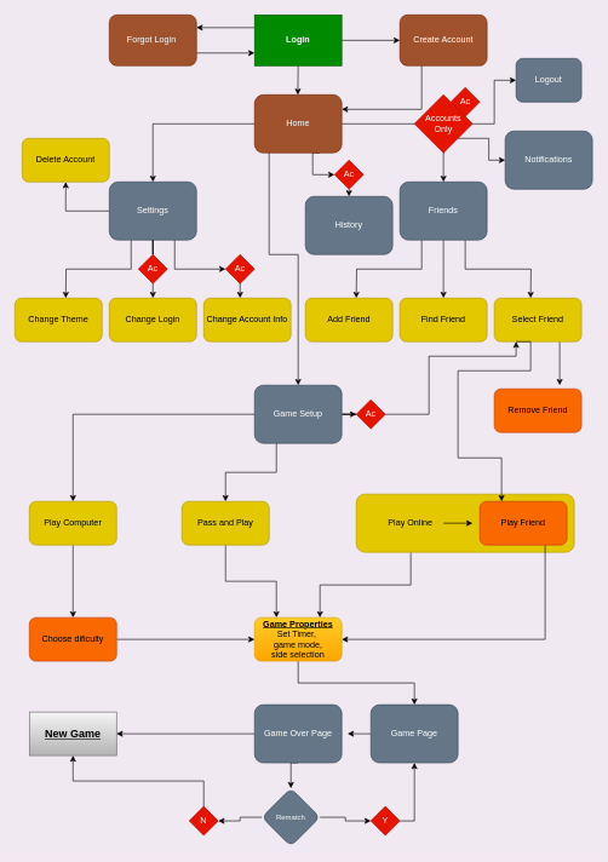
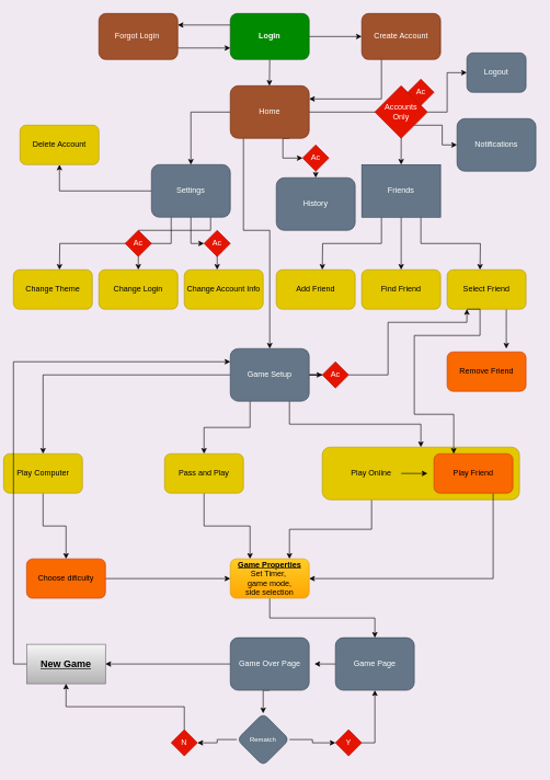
  <mxCell id="0" />
  <mxCell id="1" parent="0" />
  <mxCell id="2" value="" style="edgeStyle=orthogonalEdgeStyle;rounded=0;orthogonalLoop=1;jettySize=auto;html=1;" parent="1" source="5" target="7" edge="1"><mxGeometry relative="1" as="geometry" /></mxCell>
  <mxCell id="3" style="edgeStyle=orthogonalEdgeStyle;rounded=0;orthogonalLoop=1;jettySize=auto;html=1;exitX=0.5;exitY=1;exitDx=0;exitDy=0;entryX=0.5;entryY=0;entryDx=0;entryDy=0;" parent="1" source="5" edge="1"><mxGeometry relative="1" as="geometry"><mxPoint x="409.5" y="130" as="targetPoint" /></mxGeometry></mxCell>
  <mxCell id="4" style="edgeStyle=orthogonalEdgeStyle;rounded=0;orthogonalLoop=1;jettySize=auto;html=1;exitX=0;exitY=0.25;exitDx=0;exitDy=0;entryX=1;entryY=0.25;entryDx=0;entryDy=0;" parent="1" source="5" target="9" edge="1"><mxGeometry relative="1" as="geometry" /></mxCell>
- <mxCell id="5" value="Login" style="whiteSpace=wrap;html=1;fontSize=12;glass=0;strokeWidth=1;shadow=0;fontStyle=1;fillColor=#008a00;fontColor=#ffffff;strokeColor=#005700;rounded=0;" parent="1" vertex="1"><mxGeometry x="350" y="20" width="120" height="70" as="geometry" /></mxCell>
+ <mxCell id="5" value="Login" style="rounded=1;whiteSpace=wrap;html=1;fontSize=12;glass=0;strokeWidth=1;shadow=0;fontStyle=1;fillColor=#008a00;fontColor=#ffffff;strokeColor=#005700;" parent="1" vertex="1"><mxGeometry x="350" y="20" width="120" height="70" as="geometry" /></mxCell>
  <mxCell id="6" style="edgeStyle=orthogonalEdgeStyle;rounded=0;orthogonalLoop=1;jettySize=auto;html=1;exitX=0.25;exitY=1;exitDx=0;exitDy=0;entryX=1;entryY=0.25;entryDx=0;entryDy=0;fontSize=12;" parent="1" source="7" target="14" edge="1"><mxGeometry relative="1" as="geometry" /></mxCell>
  <mxCell id="7" value="Create Account" style="rounded=1;whiteSpace=wrap;html=1;fontSize=12;glass=0;strokeWidth=1;shadow=0;fillColor=#a0522d;fontColor=#ffffff;strokeColor=#6D1F00;" parent="1" vertex="1"><mxGeometry x="550" y="20" width="120" height="70" as="geometry" /></mxCell>
  <mxCell id="8" style="edgeStyle=orthogonalEdgeStyle;rounded=0;orthogonalLoop=1;jettySize=auto;html=1;exitX=1;exitY=0.75;exitDx=0;exitDy=0;entryX=0;entryY=0.75;entryDx=0;entryDy=0;" parent="1" source="9" target="5" edge="1"><mxGeometry relative="1" as="geometry" /></mxCell>
  <mxCell id="9" value="Forgot Login&amp;nbsp;" style="rounded=1;whiteSpace=wrap;html=1;fontSize=12;glass=0;strokeWidth=1;shadow=0;fillColor=#a0522d;fontColor=#ffffff;strokeColor=#6D1F00;" parent="1" vertex="1"><mxGeometry x="150" y="20" width="120" height="70" as="geometry" /></mxCell>
  <mxCell id="10" value="" style="edgeStyle=orthogonalEdgeStyle;rounded=0;orthogonalLoop=1;jettySize=auto;html=1;" parent="1" source="14" target="18" edge="1"><mxGeometry relative="1" as="geometry" /></mxCell>
  <mxCell id="11" value="" style="edgeStyle=orthogonalEdgeStyle;rounded=0;orthogonalLoop=1;jettySize=auto;html=1;" parent="1" source="14" target="23" edge="1"><mxGeometry relative="1" as="geometry"><Array as="points"><mxPoint x="370" y="350" /><mxPoint x="410" y="350" /></Array></mxGeometry></mxCell>
  <mxCell id="12" style="edgeStyle=orthogonalEdgeStyle;rounded=0;orthogonalLoop=1;jettySize=auto;html=1;exitX=0;exitY=0.5;exitDx=0;exitDy=0;entryX=0.5;entryY=0;entryDx=0;entryDy=0;" parent="1" source="14" target="29" edge="1"><mxGeometry relative="1" as="geometry" /></mxCell>
  <mxCell id="13" style="edgeStyle=orthogonalEdgeStyle;rounded=0;orthogonalLoop=1;jettySize=auto;html=1;exitX=0.75;exitY=1;exitDx=0;exitDy=0;fontSize=12;" parent="1" source="14" target="57" edge="1"><mxGeometry relative="1" as="geometry"><mxPoint x="430" y="250" as="targetPoint" /><Array as="points"><mxPoint x="430" y="210" /><mxPoint x="430" y="240" /></Array></mxGeometry></mxCell>
  <mxCell id="14" value="Home" style="rounded=1;whiteSpace=wrap;html=1;fillColor=#A0522D;fontColor=#ffffff;strokeColor=#6D1F00;" parent="1" vertex="1"><mxGeometry x="350" y="130" width="120" height="80" as="geometry" /></mxCell>
  <mxCell id="15" style="edgeStyle=orthogonalEdgeStyle;rounded=0;orthogonalLoop=1;jettySize=auto;html=1;exitX=0.25;exitY=1;exitDx=0;exitDy=0;" parent="1" source="18" edge="1"><mxGeometry relative="1" as="geometry"><mxPoint x="490" y="410" as="targetPoint" /></mxGeometry></mxCell>
  <mxCell id="16" style="edgeStyle=orthogonalEdgeStyle;rounded=0;orthogonalLoop=1;jettySize=auto;html=1;" parent="1" source="18" edge="1"><mxGeometry relative="1" as="geometry"><mxPoint x="610" y="410" as="targetPoint" /></mxGeometry></mxCell>
  <mxCell id="17" style="edgeStyle=orthogonalEdgeStyle;rounded=0;orthogonalLoop=1;jettySize=auto;html=1;exitX=0.75;exitY=1;exitDx=0;exitDy=0;" parent="1" source="18" edge="1"><mxGeometry relative="1" as="geometry"><mxPoint x="730" y="410" as="targetPoint" /></mxGeometry></mxCell>
- <mxCell id="18" value="Friends" style="rounded=1;whiteSpace=wrap;html=1;fillColor=#647687;fontColor=#ffffff;strokeColor=#314354;" parent="1" vertex="1"><mxGeometry x="550" y="250" width="120" height="80" as="geometry" /></mxCell>
+ <mxCell id="18" value="Friends" style="whiteSpace=wrap;html=1;fillColor=#647687;fontColor=#ffffff;strokeColor=#314354;rounded=0;" parent="1" vertex="1"><mxGeometry x="550" y="250" width="120" height="80" as="geometry" /></mxCell>
  <mxCell id="19" value="" style="edgeStyle=orthogonalEdgeStyle;rounded=0;orthogonalLoop=1;jettySize=auto;html=1;" parent="1" source="23" target="42" edge="1"><mxGeometry relative="1" as="geometry" /></mxCell>
  <mxCell id="20" value="" style="edgeStyle=orthogonalEdgeStyle;rounded=0;orthogonalLoop=1;jettySize=auto;html=1;" parent="1" source="23" target="44" edge="1"><mxGeometry relative="1" as="geometry" /></mxCell>
+ <mxCell id="21" style="edgeStyle=orthogonalEdgeStyle;rounded=0;orthogonalLoop=1;jettySize=auto;html=1;exitX=0.75;exitY=1;exitDx=0;exitDy=0;entryX=0.5;entryY=0;entryDx=0;entryDy=0;fontSize=12;" parent="1" source="23" target="46" edge="1"><mxGeometry relative="1" as="geometry" /></mxCell>
  <mxCell id="22" style="edgeStyle=orthogonalEdgeStyle;rounded=0;orthogonalLoop=1;jettySize=auto;html=1;exitX=0.25;exitY=1;exitDx=0;exitDy=0;entryX=0.5;entryY=0;entryDx=0;entryDy=0;fontSize=12;" parent="1" source="23" target="48" edge="1"><mxGeometry relative="1" as="geometry" /></mxCell>
  <mxCell id="23" value="Game Setup" style="rounded=1;whiteSpace=wrap;html=1;fillColor=#647687;fontColor=#ffffff;strokeColor=#314354;" parent="1" vertex="1"><mxGeometry x="350" y="530" width="120" height="80" as="geometry" /></mxCell>
  <mxCell id="24" style="edgeStyle=orthogonalEdgeStyle;rounded=0;orthogonalLoop=1;jettySize=auto;html=1;exitX=0.25;exitY=1;exitDx=0;exitDy=0;" parent="1" source="29" edge="1"><mxGeometry relative="1" as="geometry"><mxPoint x="90" y="410" as="targetPoint" /></mxGeometry></mxCell>
  <mxCell id="25" style="edgeStyle=orthogonalEdgeStyle;rounded=0;orthogonalLoop=1;jettySize=auto;html=1;exitX=0.5;exitY=1;exitDx=0;exitDy=0;startArrow=none;" parent="1" source="53" edge="1"><mxGeometry relative="1" as="geometry"><mxPoint x="210" y="410" as="targetPoint" /></mxGeometry></mxCell>
  <mxCell id="26" style="edgeStyle=orthogonalEdgeStyle;rounded=0;orthogonalLoop=1;jettySize=auto;html=1;exitX=0.75;exitY=1;exitDx=0;exitDy=0;startArrow=none;" parent="1" source="51" edge="1"><mxGeometry relative="1" as="geometry"><mxPoint x="330" y="410" as="targetPoint" /></mxGeometry></mxCell>
  <mxCell id="27" style="edgeStyle=orthogonalEdgeStyle;rounded=0;orthogonalLoop=1;jettySize=auto;html=1;exitX=0.75;exitY=1;exitDx=0;exitDy=0;entryX=0;entryY=0.5;entryDx=0;entryDy=0;fontSize=6;" parent="1" source="29" target="51" edge="1"><mxGeometry relative="1" as="geometry" /></mxCell>
  <mxCell id="28" style="edgeStyle=orthogonalEdgeStyle;rounded=0;orthogonalLoop=1;jettySize=auto;html=1;exitX=0;exitY=0.5;exitDx=0;exitDy=0;strokeColor=#000000;fontSize=15;fontColor=#000000;entryX=0.5;entryY=1;entryDx=0;entryDy=0;" parent="1" source="29" target="78" edge="1"><mxGeometry relative="1" as="geometry"><mxPoint x="110" y="289.846" as="targetPoint" /></mxGeometry></mxCell>
- <mxCell id="29" value="Settings" style="rounded=1;whiteSpace=wrap;html=1;fillColor=#647687;fontColor=#ffffff;strokeColor=#314354;" parent="1" vertex="1"><mxGeometry x="150" y="250" width="120" height="80" as="geometry" /></mxCell>
+ <mxCell id="29" value="Settings" style="rounded=1;whiteSpace=wrap;html=1;fillColor=#647687;fontColor=#ffffff;strokeColor=#314354;" parent="1" vertex="1"><mxGeometry x="230" y="250" width="120" height="80" as="geometry" /></mxCell>
  <mxCell id="30" value="" style="edgeStyle=orthogonalEdgeStyle;rounded=0;orthogonalLoop=1;jettySize=auto;html=1;" parent="1" source="32" target="50" edge="1"><mxGeometry relative="1" as="geometry" /></mxCell>
  <mxCell id="31" style="edgeStyle=orthogonalEdgeStyle;rounded=0;orthogonalLoop=1;jettySize=auto;html=1;exitX=1;exitY=1;exitDx=0;exitDy=0;entryX=0;entryY=0.5;entryDx=0;entryDy=0;strokeColor=#000000;fontSize=15;fontColor=#000000;" parent="1" source="32" target="77" edge="1"><mxGeometry relative="1" as="geometry" /></mxCell>
  <mxCell id="32" value="Accounts&lt;br&gt;Only" style="rhombus;whiteSpace=wrap;html=1;fillColor=#e51400;fontColor=#ffffff;strokeColor=#B20000;" parent="1" vertex="1"><mxGeometry x="570" y="130" width="80" height="80" as="geometry" /></mxCell>
  <mxCell id="33" value="Add Friend" style="rounded=1;whiteSpace=wrap;html=1;fillColor=#e3c800;fontColor=#000000;strokeColor=#B09500;" parent="1" vertex="1"><mxGeometry x="420" y="410" width="120" height="60" as="geometry" /></mxCell>
  <mxCell id="34" value="Find Friend" style="rounded=1;whiteSpace=wrap;html=1;fillColor=#e3c800;fontColor=#000000;strokeColor=#B09500;" parent="1" vertex="1"><mxGeometry x="550" y="410" width="120" height="60" as="geometry" /></mxCell>
  <mxCell id="35" style="edgeStyle=orthogonalEdgeStyle;rounded=0;orthogonalLoop=1;jettySize=auto;html=1;exitX=0.75;exitY=1;exitDx=0;exitDy=0;" parent="1" source="36" edge="1"><mxGeometry relative="1" as="geometry"><mxPoint x="770" y="530" as="targetPoint" /></mxGeometry></mxCell>
  <mxCell id="36" value="Select Friend" style="rounded=1;whiteSpace=wrap;html=1;fillColor=#e3c800;fontColor=#000000;strokeColor=#B09500;" parent="1" vertex="1"><mxGeometry x="680" y="410" width="120" height="60" as="geometry" /></mxCell>
  <mxCell id="37" value="Change Theme" style="rounded=1;whiteSpace=wrap;html=1;fillColor=#e3c800;fontColor=#000000;strokeColor=#B09500;" parent="1" vertex="1"><mxGeometry x="20" y="410" width="120" height="60" as="geometry" /></mxCell>
  <mxCell id="38" value="Change Login" style="rounded=1;whiteSpace=wrap;html=1;fillColor=#e3c800;fontColor=#000000;strokeColor=#B09500;" parent="1" vertex="1"><mxGeometry x="150" y="410" width="120" height="60" as="geometry" /></mxCell>
  <mxCell id="39" value="Change Account Info" style="rounded=1;whiteSpace=wrap;html=1;fillColor=#e3c800;fontColor=#000000;strokeColor=#B09500;" parent="1" vertex="1"><mxGeometry x="280" y="410" width="120" height="60" as="geometry" /></mxCell>
  <mxCell id="40" style="edgeStyle=orthogonalEdgeStyle;rounded=0;orthogonalLoop=1;jettySize=auto;html=1;exitX=0.5;exitY=1;exitDx=0;exitDy=0;" parent="1" edge="1"><mxGeometry relative="1" as="geometry"><mxPoint x="770" y="610" as="sourcePoint" /><mxPoint x="770" y="610" as="targetPoint" /></mxGeometry></mxCell>
  <mxCell id="41" style="edgeStyle=orthogonalEdgeStyle;rounded=0;orthogonalLoop=1;jettySize=auto;html=1;exitX=0.5;exitY=1;exitDx=0;exitDy=0;fontSize=12;fontColor=#FFFFFF;" parent="1" source="42" target="65" edge="1"><mxGeometry relative="1" as="geometry" /></mxCell>
- <mxCell id="42" value="Play Computer" style="rounded=1;whiteSpace=wrap;html=1;fillColor=#e3c800;fontColor=#000000;strokeColor=#B09500;" parent="1" vertex="1"><mxGeometry x="40" y="690" width="120" height="60" as="geometry" /></mxCell>
+ <mxCell id="42" value="Play Computer" style="rounded=1;whiteSpace=wrap;html=1;fillColor=#e3c800;fontColor=#000000;strokeColor=#B09500;" parent="1" vertex="1"><mxGeometry x="5" y="690" width="120" height="60" as="geometry" /></mxCell>
  <mxCell id="43" style="edgeStyle=orthogonalEdgeStyle;rounded=0;orthogonalLoop=1;jettySize=auto;html=1;entryX=0.25;entryY=1;entryDx=0;entryDy=0;" parent="1" source="44" target="36" edge="1"><mxGeometry relative="1" as="geometry"><mxPoint x="600" y="490" as="targetPoint" /><Array as="points"><mxPoint x="590" y="570" /><mxPoint x="590" y="490" /><mxPoint x="710" y="490" /></Array></mxGeometry></mxCell>
  <mxCell id="44" value="Ac" style="rhombus;whiteSpace=wrap;html=1;fillColor=#e51400;fontColor=#ffffff;strokeColor=#B20000;" parent="1" vertex="1"><mxGeometry x="490" y="550" width="40" height="40" as="geometry" /></mxCell>
  <mxCell id="45" style="edgeStyle=orthogonalEdgeStyle;rounded=0;orthogonalLoop=1;jettySize=auto;html=1;exitX=0.25;exitY=1;exitDx=0;exitDy=0;entryX=0.75;entryY=0;entryDx=0;entryDy=0;fontSize=12;fontColor=#FFFFFF;" parent="1" source="46" target="67" edge="1"><mxGeometry relative="1" as="geometry" /></mxCell>
  <mxCell id="46" value="Play Online" style="rounded=1;whiteSpace=wrap;html=1;fillColor=#e3c800;fontColor=#000000;strokeColor=#B09500;align=left;spacingLeft=42;" parent="1" vertex="1"><mxGeometry x="490" y="680" width="300" height="80" as="geometry" /></mxCell>
  <mxCell id="47" style="edgeStyle=orthogonalEdgeStyle;rounded=0;orthogonalLoop=1;jettySize=auto;html=1;exitX=0.5;exitY=1;exitDx=0;exitDy=0;entryX=0.25;entryY=0;entryDx=0;entryDy=0;fontSize=12;fontColor=#FFFFFF;" parent="1" source="48" target="67" edge="1"><mxGeometry relative="1" as="geometry" /></mxCell>
  <mxCell id="48" value="Pass and Play" style="rounded=1;whiteSpace=wrap;html=1;fillColor=#e3c800;fontColor=#000000;strokeColor=#B09500;" parent="1" vertex="1"><mxGeometry x="250" y="690" width="120" height="60" as="geometry" /></mxCell>
  <mxCell id="49" value="Remove Friend" style="rounded=1;whiteSpace=wrap;html=1;fillColor=#fa6800;fontColor=#000000;strokeColor=#C73500;" parent="1" vertex="1"><mxGeometry x="680" y="535" width="120" height="60" as="geometry" /></mxCell>
  <mxCell id="50" value="Logout" style="rounded=1;whiteSpace=wrap;html=1;fillColor=#647687;fontColor=#ffffff;strokeColor=#314354;" parent="1" vertex="1"><mxGeometry x="710" y="80" width="90" height="60" as="geometry" /></mxCell>
  <mxCell id="51" value="&lt;span style=&quot;font-size: 12px;&quot;&gt;Ac&lt;/span&gt;" style="rhombus;whiteSpace=wrap;html=1;fontSize=6;fillColor=#e51400;fontColor=#ffffff;strokeColor=#B20000;" parent="1" vertex="1"><mxGeometry x="310" y="350" width="40" height="40" as="geometry" /></mxCell>
  <mxCell id="52" value="" style="edgeStyle=orthogonalEdgeStyle;rounded=0;orthogonalLoop=1;jettySize=auto;html=1;exitX=0.5;exitY=1;exitDx=0;exitDy=0;endArrow=none;" parent="1" source="29" target="53" edge="1"><mxGeometry relative="1" as="geometry"><mxPoint x="210" y="410" as="targetPoint" /><mxPoint x="210" y="330" as="sourcePoint" /></mxGeometry></mxCell>
  <mxCell id="53" value="&lt;font style=&quot;font-size: 12px;&quot;&gt;Ac&lt;/font&gt;" style="rhombus;whiteSpace=wrap;html=1;fontSize=6;fillColor=#e51400;fontColor=#ffffff;strokeColor=#B20000;" parent="1" vertex="1"><mxGeometry x="190" y="350" width="40" height="40" as="geometry" /></mxCell>
  <mxCell id="54" value="&lt;span style=&quot;font-size: 12px;&quot;&gt;Ac&lt;/span&gt;" style="rhombus;whiteSpace=wrap;html=1;fontSize=6;fillColor=#e51400;fontColor=#ffffff;strokeColor=#B20000;" parent="1" vertex="1"><mxGeometry x="620" y="120" width="40" height="40" as="geometry" /></mxCell>
  <mxCell id="55" value="History" style="rounded=1;whiteSpace=wrap;html=1;fillColor=#647687;fontColor=#ffffff;strokeColor=#314354;" parent="1" vertex="1"><mxGeometry x="420" y="270" width="120" height="80" as="geometry" /></mxCell>
  <mxCell id="56" style="edgeStyle=orthogonalEdgeStyle;rounded=0;orthogonalLoop=1;jettySize=auto;html=1;exitX=0.5;exitY=1;exitDx=0;exitDy=0;entryX=0.5;entryY=0;entryDx=0;entryDy=0;fontSize=12;" parent="1" source="57" target="55" edge="1"><mxGeometry relative="1" as="geometry" /></mxCell>
  <mxCell id="57" value="&lt;span style=&quot;font-size: 12px;&quot;&gt;Ac&lt;/span&gt;" style="rhombus;whiteSpace=wrap;html=1;fontSize=6;fillColor=#e51400;fontColor=#ffffff;strokeColor=#B20000;" parent="1" vertex="1"><mxGeometry x="460" y="220" width="40" height="40" as="geometry" /></mxCell>
  <mxCell id="58" style="edgeStyle=orthogonalEdgeStyle;rounded=0;orthogonalLoop=1;jettySize=auto;html=1;exitX=0.75;exitY=1;exitDx=0;exitDy=0;entryX=1;entryY=0.5;entryDx=0;entryDy=0;fontSize=12;fontColor=#FFFFFF;" parent="1" source="59" target="67" edge="1"><mxGeometry relative="1" as="geometry" /></mxCell>
  <mxCell id="59" value="Play Friend" style="rounded=1;whiteSpace=wrap;html=1;fillColor=#fa6800;fontColor=#000000;strokeColor=#C73500;" parent="1" vertex="1"><mxGeometry x="660" y="690" width="120" height="60" as="geometry" /></mxCell>
  <mxCell id="60" style="edgeStyle=orthogonalEdgeStyle;rounded=0;orthogonalLoop=1;jettySize=auto;html=1;exitX=0.25;exitY=1;exitDx=0;exitDy=0;entryX=0.25;entryY=0;entryDx=0;entryDy=0;" parent="1" source="36" target="59" edge="1"><mxGeometry relative="1" as="geometry"><mxPoint x="690" y="660" as="targetPoint" /><Array as="points"><mxPoint x="730" y="470" /><mxPoint x="730" y="510" /><mxPoint x="630" y="510" /><mxPoint x="630" y="630" /><mxPoint x="690" y="630" /></Array></mxGeometry></mxCell>
  <mxCell id="61" value="" style="endArrow=classic;html=1;rounded=0;fontSize=12;" parent="1" edge="1"><mxGeometry width="50" height="50" relative="1" as="geometry"><mxPoint x="610" y="720" as="sourcePoint" /><mxPoint x="650" y="720" as="targetPoint" /></mxGeometry></mxCell>
  <mxCell id="62" style="edgeStyle=orthogonalEdgeStyle;rounded=0;orthogonalLoop=1;jettySize=auto;html=1;exitX=0;exitY=0.5;exitDx=0;exitDy=0;" parent="1" source="63" edge="1"><mxGeometry relative="1" as="geometry"><mxPoint x="478.143" y="1009.857" as="targetPoint" /></mxGeometry></mxCell>
  <mxCell id="63" value="Game Page" style="rounded=1;whiteSpace=wrap;html=1;fillColor=#647687;fontColor=#ffffff;strokeColor=#314354;" parent="1" vertex="1"><mxGeometry x="510" y="970" width="120" height="80" as="geometry" /></mxCell>
  <mxCell id="64" style="edgeStyle=orthogonalEdgeStyle;rounded=0;orthogonalLoop=1;jettySize=auto;html=1;entryX=0;entryY=0.5;entryDx=0;entryDy=0;strokeColor=#000000;fontSize=15;fontColor=#000000;" parent="1" source="65" target="67" edge="1"><mxGeometry relative="1" as="geometry" /></mxCell>
  <mxCell id="65" value="Choose dificulty" style="rounded=1;whiteSpace=wrap;html=1;strokeColor=#C73500;fontSize=12;fontColor=#000000;fillColor=#fa6800;" parent="1" vertex="1"><mxGeometry x="40" y="850" width="120" height="60" as="geometry" /></mxCell>
  <mxCell id="66" style="edgeStyle=orthogonalEdgeStyle;rounded=0;orthogonalLoop=1;jettySize=auto;html=1;exitX=0.5;exitY=1;exitDx=0;exitDy=0;entryX=0.5;entryY=0;entryDx=0;entryDy=0;fontSize=12;fontColor=#FFFFFF;" parent="1" source="67" target="63" edge="1"><mxGeometry relative="1" as="geometry" /></mxCell>
  <mxCell id="67" value="&lt;b&gt;&lt;u&gt;Game Properties&lt;/u&gt;&lt;/b&gt;&lt;br&gt;Set Timer,&amp;nbsp;&lt;br&gt;game mode,&lt;br&gt;side selection" style="rounded=1;whiteSpace=wrap;html=1;strokeColor=#d79b00;fontSize=12;fillColor=#ffcd28;gradientColor=#ffa500;" parent="1" vertex="1"><mxGeometry x="350" y="850" width="120" height="60" as="geometry" /></mxCell>
  <mxCell id="68" style="edgeStyle=orthogonalEdgeStyle;rounded=0;orthogonalLoop=1;jettySize=auto;html=1;exitX=1;exitY=0.5;exitDx=0;exitDy=0;entryX=0;entryY=0.5;entryDx=0;entryDy=0;fontSize=15;fontColor=#000000;" parent="1" source="70" target="74" edge="1"><mxGeometry relative="1" as="geometry" /></mxCell>
  <mxCell id="69" style="edgeStyle=orthogonalEdgeStyle;rounded=0;orthogonalLoop=1;jettySize=auto;html=1;exitX=0;exitY=0.5;exitDx=0;exitDy=0;entryX=1;entryY=0.5;entryDx=0;entryDy=0;fontSize=15;fontColor=#000000;" parent="1" source="70" target="76" edge="1"><mxGeometry relative="1" as="geometry" /></mxCell>
  <mxCell id="70" value="&lt;font style=&quot;font-size: 10px;&quot;&gt;Rematch&lt;/font&gt;" style="rhombus;whiteSpace=wrap;html=1;fillColor=#647687;strokeColor=#314354;fontColor=#ffffff;rounded=1;" parent="1" vertex="1"><mxGeometry x="360" y="1085" width="80" height="80" as="geometry" /></mxCell>
+ <mxCell id="71" style="edgeStyle=orthogonalEdgeStyle;rounded=0;orthogonalLoop=1;jettySize=auto;html=1;exitX=0.5;exitY=0;exitDx=0;exitDy=0;entryX=0;entryY=0.25;entryDx=0;entryDy=0;fontSize=15;fontColor=#000000;" parent="1" source="72" target="23" edge="1"><mxGeometry relative="1" as="geometry"><Array as="points"><mxPoint x="100" y="1010" /><mxPoint x="20" y="1010" /><mxPoint x="20" y="550" /></Array></mxGeometry></mxCell>
  <mxCell id="72" value="&lt;font style=&quot;font-size: 15px;&quot;&gt;New Game&lt;/font&gt;" style="text;html=1;strokeColor=#666666;fillColor=#f5f5f5;align=center;verticalAlign=middle;whiteSpace=wrap;rounded=0;fontSize=10;fontStyle=5;gradientColor=#B3B3B3;" parent="1" vertex="1"><mxGeometry x="40" y="980" width="120" height="60" as="geometry" /></mxCell>
  <mxCell id="73" style="edgeStyle=orthogonalEdgeStyle;rounded=0;orthogonalLoop=1;jettySize=auto;html=1;exitX=1;exitY=0.5;exitDx=0;exitDy=0;entryX=0.5;entryY=1;entryDx=0;entryDy=0;" edge="1" parent="1" source="74" target="63"><mxGeometry relative="1" as="geometry"><mxPoint x="598" y="1100.333" as="targetPoint" /></mxGeometry></mxCell>
  <mxCell id="74" value="Y" style="rhombus;whiteSpace=wrap;html=1;fillColor=#e51400;fontColor=#ffffff;strokeColor=#B20000;" parent="1" vertex="1"><mxGeometry x="510" y="1110" width="40" height="40" as="geometry" /></mxCell>
  <mxCell id="75" style="edgeStyle=orthogonalEdgeStyle;rounded=0;orthogonalLoop=1;jettySize=auto;html=1;exitX=0.5;exitY=0;exitDx=0;exitDy=0;entryX=0.5;entryY=1;entryDx=0;entryDy=0;fontSize=15;fontColor=#000000;strokeColor=#000000;" parent="1" source="76" target="72" edge="1"><mxGeometry relative="1" as="geometry" /></mxCell>
  <mxCell id="76" value="N" style="rhombus;whiteSpace=wrap;html=1;fillColor=#e51400;fontColor=#ffffff;strokeColor=#B20000;" parent="1" vertex="1"><mxGeometry x="260" y="1110" width="40" height="40" as="geometry" /></mxCell>
  <mxCell id="77" value="Notifications" style="rounded=1;whiteSpace=wrap;html=1;fillColor=#647687;fontColor=#ffffff;strokeColor=#314354;" parent="1" vertex="1"><mxGeometry x="695" y="180" width="120" height="80" as="geometry" /></mxCell>
  <mxCell id="78" value="Delete Account" style="rounded=1;whiteSpace=wrap;html=1;fillColor=#e3c800;fontColor=#000000;strokeColor=#B09500;" parent="1" vertex="1"><mxGeometry x="30" y="190" width="120" height="60" as="geometry" /></mxCell>
  <mxCell id="79" style="edgeStyle=orthogonalEdgeStyle;rounded=0;orthogonalLoop=1;jettySize=auto;html=1;exitX=0.5;exitY=1;exitDx=0;exitDy=0;entryX=0.5;entryY=0;entryDx=0;entryDy=0;" parent="1" source="81" target="70" edge="1"><mxGeometry relative="1" as="geometry" /></mxCell>
  <mxCell id="80" style="edgeStyle=orthogonalEdgeStyle;rounded=0;orthogonalLoop=1;jettySize=auto;html=1;exitX=0;exitY=0.5;exitDx=0;exitDy=0;entryX=1;entryY=0.5;entryDx=0;entryDy=0;" parent="1" source="81" target="72" edge="1"><mxGeometry relative="1" as="geometry" /></mxCell>
  <mxCell id="81" value="Game Over Page" style="rounded=1;whiteSpace=wrap;html=1;fillColor=#647687;fontColor=#ffffff;strokeColor=#314354;" parent="1" vertex="1"><mxGeometry x="350" y="970" width="120" height="80" as="geometry" /></mxCell>
